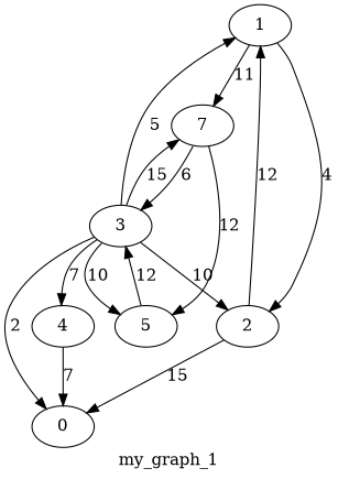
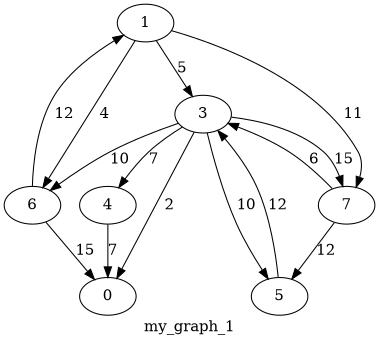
  digraph {
    label=my_graph_1
    rankdir=TB
    1
    3
-   2
+   2 [label=6]
    n4 [label=7]
    0
    4
    5
-   3 -> 1 [label=5]
+   1 -> 3 [label=5]
    1 -> 2 [label=4]
    1 -> n4 [label=11]
    3 -> 2 [label=10]
    3 -> n4 [label=15]
    3 -> 0 [label=2]
    3 -> 4 [label=7]
    3 -> 5 [label=10]
    2 -> 1 [label=12]
    2 -> 0 [label=15]
    n4 -> 3 [label=6]
    n4 -> 5 [label=12]
    4 -> 0 [label=7]
    5 -> 3 [label=12]
  }
